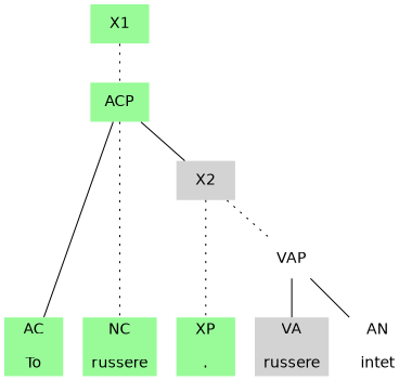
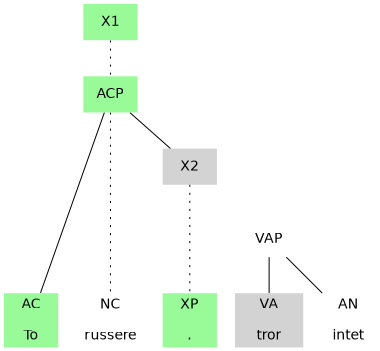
  graph {
    fontname="DejaVu Sans"
    node [color=purple fillcolor=palegreen fontname="DejaVu Sans" shape=none style=filled]
    edge [fontname="DejaVu Sans" style=dotted]
    n1 [label="AC\n\nTo"]
-   n2 [label="NC\n\nrussere"]
-   n3 [color=blue fillcolor=lightgrey label="VA\n\nrussere"]
+   n2 [fillcolor=white label="NC\n\nrussere"]
+   n3 [color=blue fillcolor=lightgrey label="VA\n\ntror"]
    n4 [color=red fillcolor=white label="AN\n\nintet"]
    n5 [color=red label="XP\n\n."]
    n6 [color=blue label=X1]
    n7 [label=ACP]
    n8 [color=red fillcolor=lightgrey label=X2]
    n9 [color=blue fillcolor=white label=VAP]
    subgraph sub_1 {
      rank=same
      n1
      n2
      n3
      n4
      n5
    }
    n6 -- n7
    n7 -- n1 [style=solid]
    n7 -- n2
    n7 -- n8 [style=solid]
    n8 -- n5
-   n8 -- n9
    n9 -- n3 [style=solid]
    n9 -- n4 [style=solid]
  }
